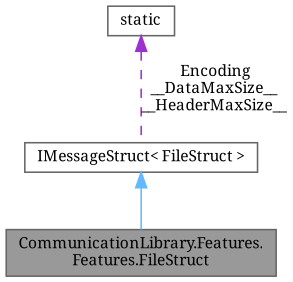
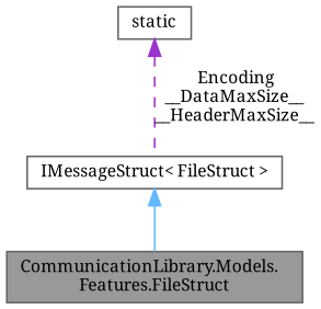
  digraph {
    fontname="Noto Serif"
    node [color=gray40 fillcolor=white fontname="Noto Serif" fontsize=10 shape=box style=filled]
    edge [dir=back fontname="Noto Serif" fontsize=10 labelfontname=Helvetica labelfontsize=10]
-   n1 [fillcolor=grey60 fontcolor=black height=0.2 label="CommunicationLibrary.Features.\lFeatures.FileStruct" width=0.4]
+   n1 [fillcolor=grey60 fontcolor=black height=0.2 label="CommunicationLibrary.Models.\lFeatures.FileStruct" width=0.4]
    n2 [height=0.2 label="IMessageStruct\< FileStruct \>" width=0.4]
    n3 [height=0.2 label=static width=0.4]
    n2 -> n1 [color=steelblue1 style=solid]
    n3 -> n2 [color=darkorchid3 label=" Encoding\n__DataMaxSize__\n__HeaderMaxSize__" style=dashed]
  }
